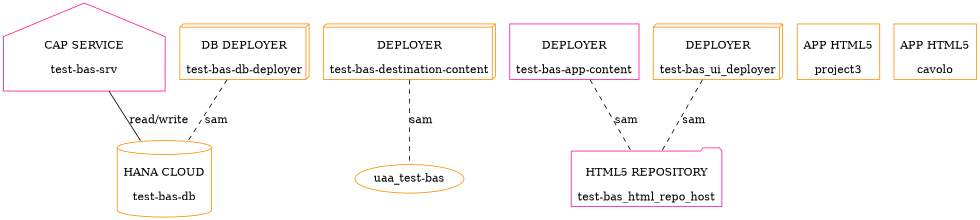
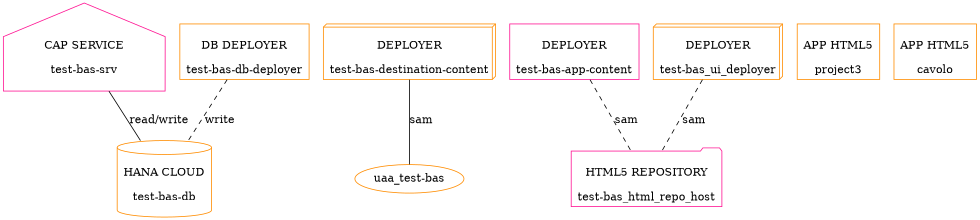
  graph {
    node [color=darkorange shape=box3d]
    edge [style=dashed]
    n1 [color=deeppink label="\nCAP SERVICE\n\ntest-bas-srv" shape=house]
    n2 [label="\nHANA CLOUD\n\ntest-bas-db" shape=cylinder]
-   n3 [label="\nDB DEPLOYER\n\ntest-bas-db-deployer"]
+   n3 [label="\nDB DEPLOYER\n\ntest-bas-db-deployer" shape=box]
    n4 [label="\nDEPLOYER\n\ntest-bas-destination-content"]
    "uaa_test-bas" [shape=""]
    n6 [color=deeppink label="\nDEPLOYER\n\ntest-bas-app-content" shape=box]
    n7 [color=deeppink label="\nHTML5 REPOSITORY\n\ntest-bas_html_repo_host" shape=folder]
    n8 [label="\nAPP HTML5\n\nproject3" shape=rect]
    n9 [label="\nDEPLOYER\n\ntest-bas_ui_deployer"]
    n10 [label="\nAPP HTML5\n\ncavolo" shape=rect]
    n1 -- n2 [label="read/write" style=solid]
-   n3 -- n2 [label=sam]
-   n4 -- "uaa_test-bas" [label=sam]
+   n3 -- n2 [label=write]
+   n4 -- "uaa_test-bas" [label=sam style=solid]
    n6 -- n7 [label=sam]
    n9 -- n7 [label=sam]
  }
